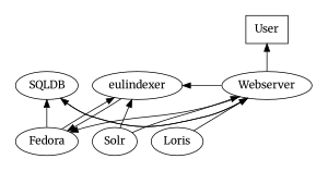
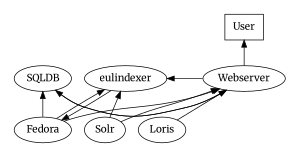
  digraph {
    fontname=Merriweather
    rankdir=BT
    node [fontname=Merriweather]
    edge [fontname=Merriweather]
    User [shape=box]
    Webserver
    SQLDB
    eulindexer
    Loris
    Fedora
    Solr
    subgraph cluster_1 {
      style=invis
      User
      Webserver
    }
    subgraph cluster_2 {
      style=invis
    }
    subgraph cluster_3 {
      style=invis
      SQLDB
      eulindexer
      Loris
      Fedora
      Solr
    }
    Webserver -> User
    Webserver -> SQLDB
    Webserver -> eulindexer
    SQLDB -> Webserver
    eulindexer -> Fedora
    Loris -> Webserver
-   Webserver -> Fedora
+   Fedora -> Webserver
    Fedora -> SQLDB
    Fedora -> eulindexer
    Solr -> Webserver
    Solr -> eulindexer
  }
